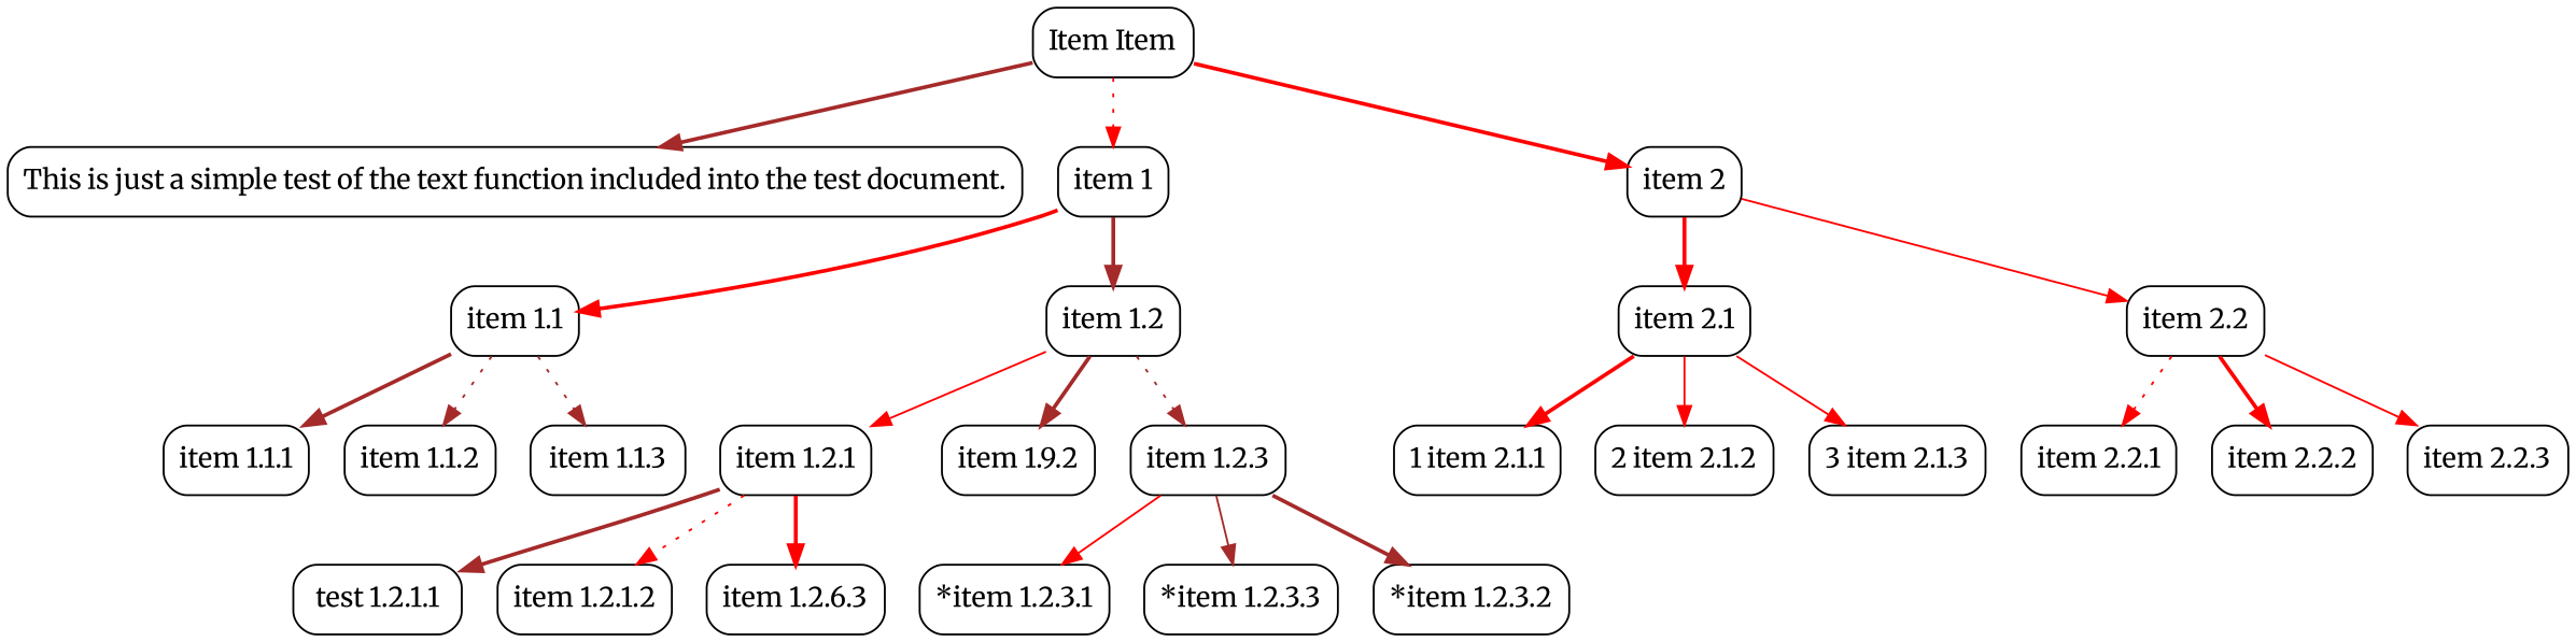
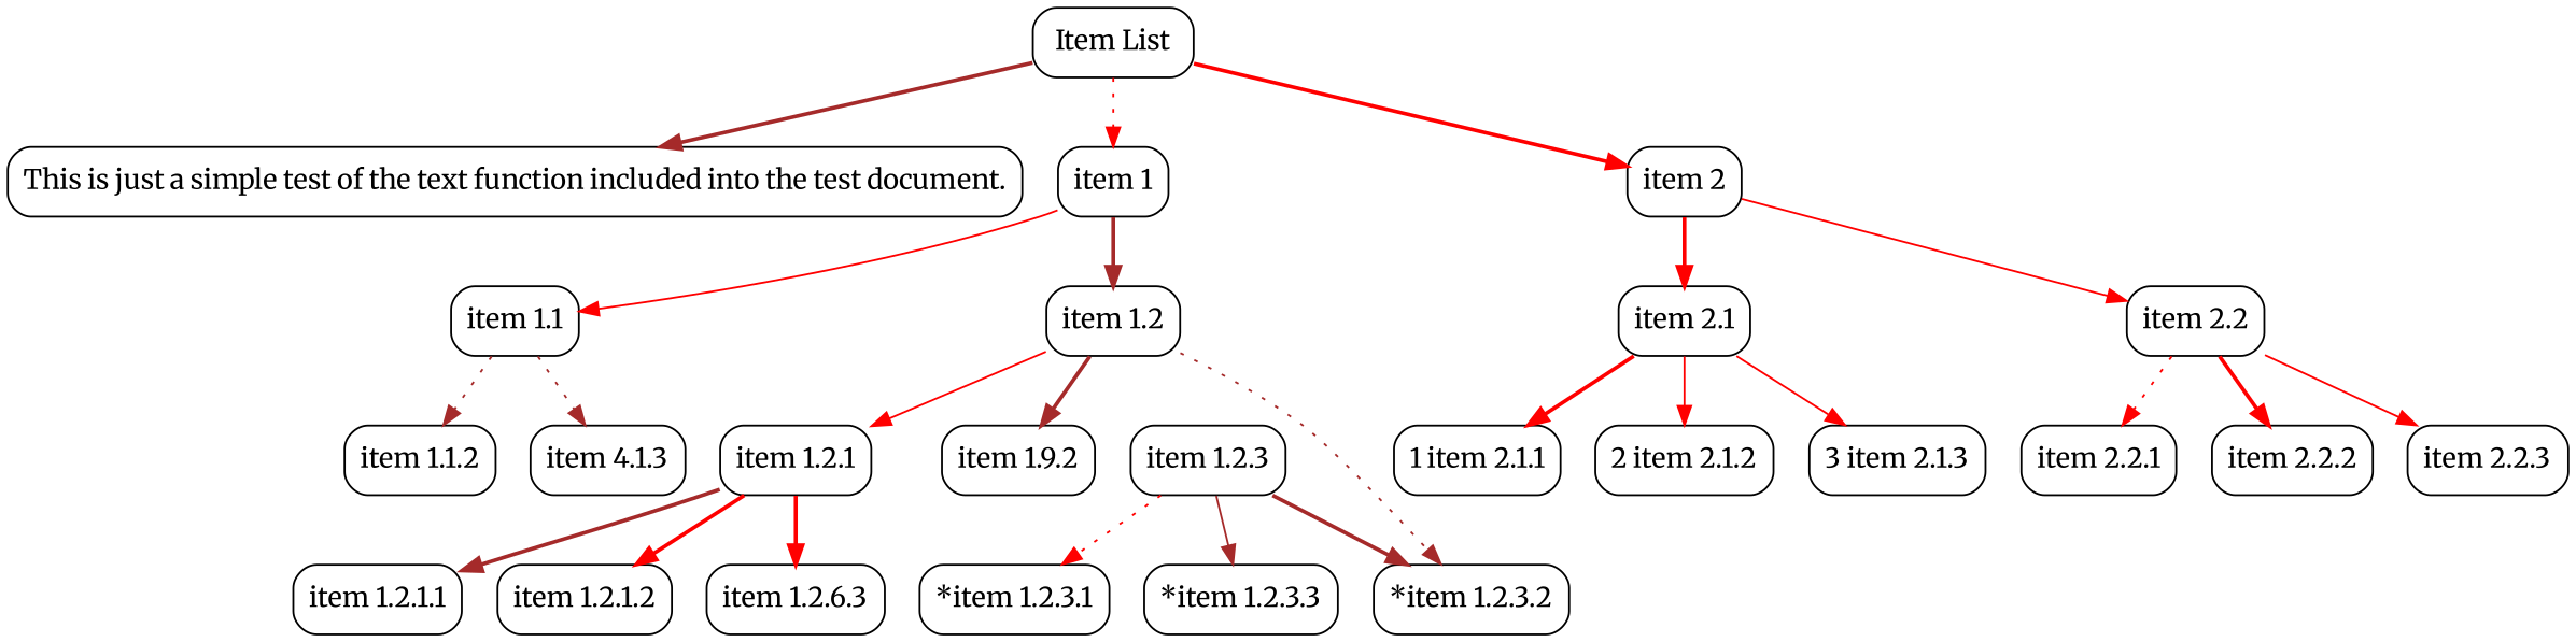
  digraph {
    fontname=Merriweather
    rankdir=TB
    node [fontname=Merriweather shape=box style=rounded]
    edge [color=red fontname=Merriweather style=bold]
-   n1 [label="Item Item"]
+   n1 [label="Item List"]
    n2 [label="This is just a simple test of the text function included into the test document."]
    n3 [label="item 1"]
    n4 [label="item 2"]
    n5 [label="item 1.1"]
    n6 [label="item 1.2"]
    n7 [label="item 2.1"]
    n8 [label="item 2.2"]
-   n9 [label="item 1.1.1"]
    n10 [label="item 1.1.2"]
-   n11 [label="item 1.1.3"]
+   n11 [label="item 4.1.3"]
    n12 [label="item 1.2.1"]
    n13 [label="item 1.9.2"]
    n14 [label="item 1.2.3"]
-   n15 [label="test 1.2.1.1"]
+   n15 [label="item 1.2.1.1"]
    n16 [label="item 1.2.1.2"]
    n17 [label="item 1.2.6.3"]
    n18 [label="*item 1.2.3.1"]
    n19 [label="*item 1.2.3.2"]
    n20 [label="*item 1.2.3.3"]
    n21 [label="1 item 2.1.1"]
    n22 [label="2 item 2.1.2"]
    n23 [label="3 item 2.1.3"]
    n24 [label="item 2.2.1"]
    n25 [label="item 2.2.2"]
    n26 [label="item 2.2.3"]
    n1 -> n2 [color=brown]
    n1 -> n3 [style=dotted]
    n1 -> n4
-   n3 -> n5
+   n3 -> n5 [style=solid]
    n3 -> n6 [color=brown]
    n4 -> n7
    n4 -> n8 [style=solid]
-   n5 -> n9 [color=brown]
    n5 -> n10 [color=brown style=dotted]
    n5 -> n11 [color=brown style=dotted]
    n6 -> n12 [style=solid]
    n6 -> n13 [color=brown]
-   n6 -> n14 [color=brown style=dotted]
+   n6 -> n19 [color=brown style=dotted]
    n7 -> n21
    n7 -> n22 [style=solid]
    n7 -> n23 [style=solid]
    n8 -> n24 [style=dotted]
    n8 -> n25
    n8 -> n26 [style=solid]
    n12 -> n15 [color=brown]
-   n12 -> n16 [style=dotted]
+   n12 -> n16
    n12 -> n17
-   n14 -> n18 [style=solid]
+   n14 -> n18 [style=dotted]
    n14 -> n19 [color=brown]
    n14 -> n20 [color=brown style=solid]
  }
